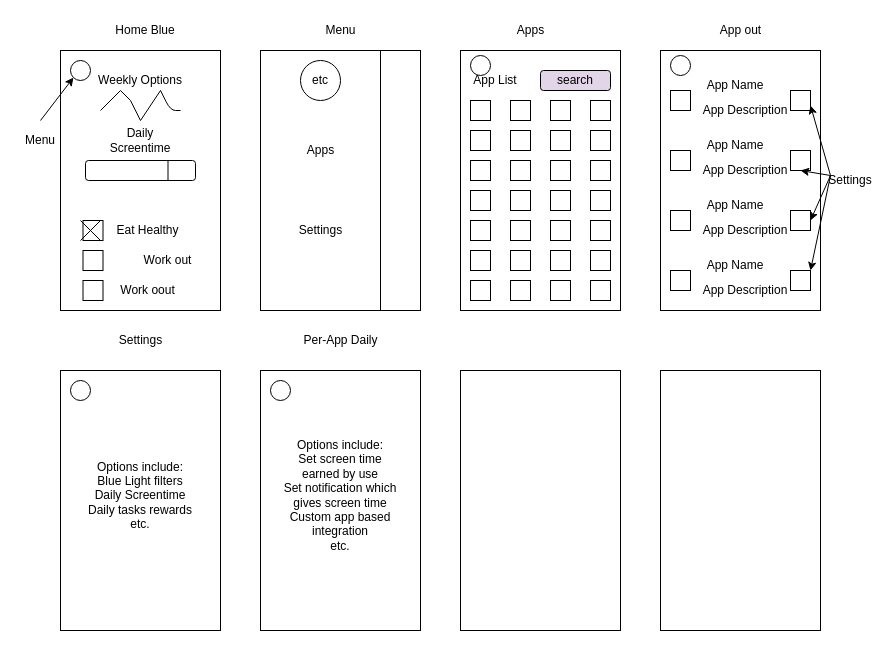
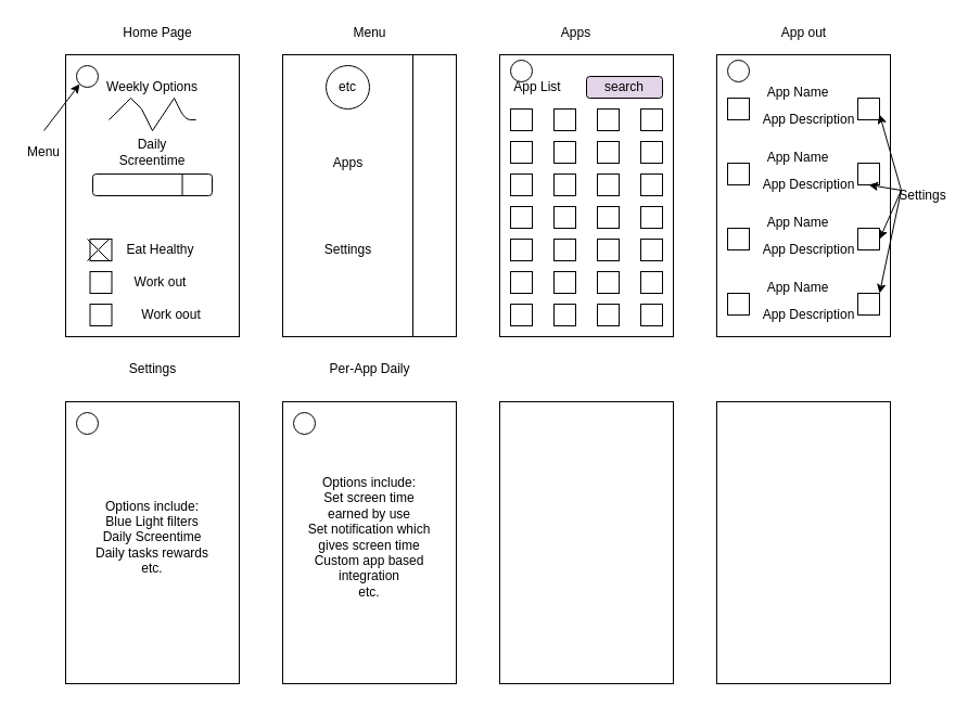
  <mxCell id="0" />
  <mxCell id="1" parent="0" />
  <mxCell id="2" value="" style="rounded=0;whiteSpace=wrap;html=1;" parent="1" vertex="1"><mxGeometry x="60" y="50" width="160" height="260" as="geometry" /></mxCell>
  <mxCell id="3" value="" style="rounded=0;whiteSpace=wrap;html=1;" parent="1" vertex="1"><mxGeometry x="260" y="50" width="160" height="260" as="geometry" /></mxCell>
  <mxCell id="4" value="" style="rounded=0;whiteSpace=wrap;html=1;" parent="1" vertex="1"><mxGeometry x="460" y="50" width="160" height="260" as="geometry" /></mxCell>
  <mxCell id="5" value="" style="rounded=0;whiteSpace=wrap;html=1;" parent="1" vertex="1"><mxGeometry x="660" y="50" width="160" height="260" as="geometry" /></mxCell>
  <mxCell id="6" value="" style="rounded=0;whiteSpace=wrap;html=1;" parent="1" vertex="1"><mxGeometry x="60" y="370" width="160" height="260" as="geometry" /></mxCell>
  <mxCell id="7" value="" style="rounded=0;whiteSpace=wrap;html=1;" parent="1" vertex="1"><mxGeometry x="460" y="370" width="160" height="260" as="geometry" /></mxCell>
  <mxCell id="8" value="" style="rounded=0;whiteSpace=wrap;html=1;" parent="1" vertex="1"><mxGeometry x="660" y="370" width="160" height="260" as="geometry" /></mxCell>
  <mxCell id="9" value="" style="endArrow=none;html=1;" parent="1" edge="1"><mxGeometry width="50" height="50" relative="1" as="geometry"><mxPoint x="100" y="110" as="sourcePoint" /><mxPoint x="120" y="90" as="targetPoint" /></mxGeometry></mxCell>
  <mxCell id="10" value="" style="endArrow=none;html=1;" parent="1" edge="1"><mxGeometry width="50" height="50" relative="1" as="geometry"><mxPoint x="120" y="90" as="sourcePoint" /><mxPoint x="130" y="100" as="targetPoint" /></mxGeometry></mxCell>
  <mxCell id="11" value="" style="endArrow=none;html=1;" parent="1" edge="1"><mxGeometry width="50" height="50" relative="1" as="geometry"><mxPoint x="130" y="100" as="sourcePoint" /><mxPoint x="140" y="120" as="targetPoint" /></mxGeometry></mxCell>
  <mxCell id="12" value="" style="endArrow=none;html=1;" parent="1" edge="1"><mxGeometry width="50" height="50" relative="1" as="geometry"><mxPoint x="160" y="90" as="sourcePoint" /><mxPoint x="140" y="120" as="targetPoint" /></mxGeometry></mxCell>
  <mxCell id="13" value="" style="endArrow=none;html=1;" parent="1" edge="1"><mxGeometry width="50" height="50" relative="1" as="geometry"><mxPoint x="180" y="110" as="sourcePoint" /><mxPoint x="160" y="90" as="targetPoint" /><Array as="points"><mxPoint x="170" y="110" /></Array></mxGeometry></mxCell>
  <mxCell id="14" value="Weekly Options" style="text;html=1;strokeColor=none;fillColor=none;align=center;verticalAlign=middle;whiteSpace=wrap;rounded=0;" parent="1" vertex="1"><mxGeometry x="85" y="70" width="110" height="20" as="geometry" /></mxCell>
  <mxCell id="15" value="" style="rounded=1;whiteSpace=wrap;html=1;" parent="1" vertex="1"><mxGeometry x="85" y="160" width="110" height="20" as="geometry" /></mxCell>
  <mxCell id="16" value="" style="endArrow=none;html=1;exitX=0.75;exitY=0;exitDx=0;exitDy=0;entryX=0.75;entryY=1;entryDx=0;entryDy=0;" parent="1" source="15" target="15" edge="1"><mxGeometry width="50" height="50" relative="1" as="geometry"><mxPoint x="420" y="200" as="sourcePoint" /><mxPoint x="470" y="150" as="targetPoint" /></mxGeometry></mxCell>
  <mxCell id="17" value="Daily Screentime" style="text;html=1;strokeColor=none;fillColor=none;align=center;verticalAlign=middle;whiteSpace=wrap;rounded=0;" parent="1" vertex="1"><mxGeometry x="110" y="130" width="60" height="20" as="geometry" /></mxCell>
  <mxCell id="18" value="" style="whiteSpace=wrap;html=1;aspect=fixed;" parent="1" vertex="1"><mxGeometry x="82.5" y="220" width="20" height="20" as="geometry" /></mxCell>
  <mxCell id="19" value="" style="whiteSpace=wrap;html=1;aspect=fixed;" parent="1" vertex="1"><mxGeometry x="82.5" y="250" width="20" height="20" as="geometry" /></mxCell>
  <mxCell id="20" value="" style="whiteSpace=wrap;html=1;aspect=fixed;" parent="1" vertex="1"><mxGeometry x="82.5" y="280" width="20" height="20" as="geometry" /></mxCell>
  <mxCell id="21" value="Eat Healthy&lt;span style=&quot;color: rgba(0 , 0 , 0 , 0) ; font-family: monospace ; font-size: 0px&quot;&gt;%3CmxGraphModel%3E%3Croot%3E%3CmxCell%20id%3D%220%22%2F%3E%3CmxCell%20id%3D%221%22%20parent%3D%220%22%2F%3E%3CmxCell%20id%3D%222%22%20value%3D%22Daily%20Goals%22%20style%3D%22text%3Bhtml%3D1%3BstrokeColor%3Dnone%3BfillColor%3Dnone%3Balign%3Dcenter%3BverticalAlign%3Dmiddle%3BwhiteSpace%3Dwrap%3Brounded%3D0%3B%22%20vertex%3D%221%22%20parent%3D%221%22%3E%3CmxGeometry%20x%3D%2282.5%22%20y%3D%22180%22%20width%3D%2275%22%20height%3D%2220%22%20as%3D%22geometry%22%2F%3E%3C%2FmxCell%3E%3C%2Froot%3E%3C%2FmxGraphModel%3E&lt;/span&gt;" style="text;html=1;strokeColor=none;fillColor=none;align=center;verticalAlign=middle;whiteSpace=wrap;rounded=0;" parent="1" vertex="1"><mxGeometry x="110" y="220" width="75" height="20" as="geometry" /></mxCell>
- <mxCell id="22" value="Work out" style="text;html=1;strokeColor=none;fillColor=none;align=center;verticalAlign=middle;whiteSpace=wrap;rounded=0;" parent="1" vertex="1"><mxGeometry x="130" y="250" width="75" height="20" as="geometry" /></mxCell>
- <mxCell id="23" value="Work oout" style="text;html=1;strokeColor=none;fillColor=none;align=center;verticalAlign=middle;whiteSpace=wrap;rounded=0;" parent="1" vertex="1"><mxGeometry x="110" y="280" width="75" height="20" as="geometry" /></mxCell>
+ <mxCell id="22" value="Work out" style="text;html=1;strokeColor=none;fillColor=none;align=center;verticalAlign=middle;whiteSpace=wrap;rounded=0;" parent="1" vertex="1"><mxGeometry x="110" y="250" width="75" height="20" as="geometry" /></mxCell>
+ <mxCell id="23" value="Work oout" style="text;html=1;strokeColor=none;fillColor=none;align=center;verticalAlign=middle;whiteSpace=wrap;rounded=0;" parent="1" vertex="1"><mxGeometry x="120" y="280" width="75" height="20" as="geometry" /></mxCell>
  <mxCell id="24" value="" style="group" parent="1" vertex="1" connectable="0"><mxGeometry x="80" y="220" width="20" height="20" as="geometry" /></mxCell>
  <mxCell id="25" value="" style="endArrow=none;html=1;" parent="24" edge="1"><mxGeometry width="50" height="50" relative="1" as="geometry"><mxPoint x="20" y="20" as="sourcePoint" /><mxPoint as="targetPoint" /></mxGeometry></mxCell>
  <mxCell id="26" value="" style="endArrow=none;html=1;" parent="24" edge="1"><mxGeometry width="50" height="50" relative="1" as="geometry"><mxPoint y="20" as="sourcePoint" /><mxPoint x="20" as="targetPoint" /></mxGeometry></mxCell>
- <mxCell id="27" value="Home Blue" style="text;html=1;strokeColor=none;fillColor=none;align=center;verticalAlign=middle;whiteSpace=wrap;rounded=0;" parent="1" vertex="1"><mxGeometry x="80" y="20" width="130" height="20" as="geometry" /></mxCell>
+ <mxCell id="27" value="Home Page" style="text;html=1;strokeColor=none;fillColor=none;align=center;verticalAlign=middle;whiteSpace=wrap;rounded=0;" parent="1" vertex="1"><mxGeometry x="80" y="20" width="130" height="20" as="geometry" /></mxCell>
  <mxCell id="28" value="" style="ellipse;whiteSpace=wrap;html=1;aspect=fixed;" parent="1" vertex="1"><mxGeometry x="70" y="60" width="20" height="20" as="geometry" /></mxCell>
  <mxCell id="29" value="" style="endArrow=classic;html=1;entryX=0;entryY=1;entryDx=0;entryDy=0;" parent="1" target="28" edge="1"><mxGeometry width="50" height="50" relative="1" as="geometry"><mxPoint x="40" y="120" as="sourcePoint" /><mxPoint x="80" y="70" as="targetPoint" /></mxGeometry></mxCell>
  <mxCell id="30" value="Menu" style="text;html=1;strokeColor=none;fillColor=none;align=center;verticalAlign=middle;whiteSpace=wrap;rounded=0;" parent="1" vertex="1"><mxGeometry y="130" width="40" height="20" as="geometry" x="20" /></mxCell>
  <mxCell id="31" value="Menu" style="text;html=1;align=center;verticalAlign=middle;resizable=0;points=[];autosize=1;" parent="1" vertex="1"><mxGeometry x="315" y="20" width="50" height="20" as="geometry" /></mxCell>
  <mxCell id="32" value="" style="endArrow=none;html=1;exitX=0.75;exitY=1;exitDx=0;exitDy=0;entryX=0.75;entryY=0;entryDx=0;entryDy=0;" parent="1" source="3" target="3" edge="1"><mxGeometry width="50" height="50" relative="1" as="geometry"><mxPoint x="460" y="210" as="sourcePoint" /><mxPoint x="510" y="160" as="targetPoint" /></mxGeometry></mxCell>
  <mxCell id="33" value="etc" style="ellipse;whiteSpace=wrap;html=1;" parent="1" vertex="1"><mxGeometry x="300" y="60" width="40" height="40" as="geometry" /></mxCell>
  <mxCell id="34" value="Settings" style="text;html=1;align=center;verticalAlign=middle;resizable=0;points=[];autosize=1;" parent="1" vertex="1"><mxGeometry x="290" y="220" width="60" height="20" as="geometry" /></mxCell>
  <mxCell id="35" value="Apps" style="text;html=1;align=center;verticalAlign=middle;resizable=0;points=[];autosize=1;" parent="1" vertex="1"><mxGeometry x="300" y="140" width="40" height="20" as="geometry" /></mxCell>
  <mxCell id="36" value="Apps" style="text;html=1;align=center;verticalAlign=middle;resizable=0;points=[];autosize=1;" parent="1" vertex="1"><mxGeometry x="510" y="20" width="40" height="20" as="geometry" /></mxCell>
  <mxCell id="37" value="" style="rounded=0;whiteSpace=wrap;html=1;" parent="1" vertex="1"><mxGeometry x="470" y="100" width="20" height="20" as="geometry" /></mxCell>
  <mxCell id="38" value="" style="rounded=0;whiteSpace=wrap;html=1;" parent="1" vertex="1"><mxGeometry x="510" y="100" width="20" height="20" as="geometry" /></mxCell>
  <mxCell id="39" value="" style="rounded=0;whiteSpace=wrap;html=1;" parent="1" vertex="1"><mxGeometry x="550" y="100" width="20" height="20" as="geometry" /></mxCell>
  <mxCell id="40" value="" style="rounded=0;whiteSpace=wrap;html=1;" parent="1" vertex="1"><mxGeometry x="590" y="100" width="20" height="20" as="geometry" /></mxCell>
  <mxCell id="41" value="" style="rounded=0;whiteSpace=wrap;html=1;" parent="1" vertex="1"><mxGeometry x="470" y="130" width="20" height="20" as="geometry" /></mxCell>
  <mxCell id="42" value="" style="rounded=0;whiteSpace=wrap;html=1;" parent="1" vertex="1"><mxGeometry x="510" y="130" width="20" height="20" as="geometry" /></mxCell>
  <mxCell id="43" value="" style="rounded=0;whiteSpace=wrap;html=1;" parent="1" vertex="1"><mxGeometry x="550" y="130" width="20" height="20" as="geometry" /></mxCell>
  <mxCell id="44" value="" style="rounded=0;whiteSpace=wrap;html=1;" parent="1" vertex="1"><mxGeometry x="590" y="130" width="20" height="20" as="geometry" /></mxCell>
  <mxCell id="45" value="" style="rounded=0;whiteSpace=wrap;html=1;" parent="1" vertex="1"><mxGeometry x="470" y="160" width="20" height="20" as="geometry" /></mxCell>
  <mxCell id="46" value="" style="rounded=0;whiteSpace=wrap;html=1;" parent="1" vertex="1"><mxGeometry x="510" y="160" width="20" height="20" as="geometry" /></mxCell>
  <mxCell id="47" value="" style="rounded=0;whiteSpace=wrap;html=1;" parent="1" vertex="1"><mxGeometry x="550" y="160" width="20" height="20" as="geometry" /></mxCell>
  <mxCell id="48" value="" style="rounded=0;whiteSpace=wrap;html=1;" parent="1" vertex="1"><mxGeometry x="590" y="160" width="20" height="20" as="geometry" /></mxCell>
  <mxCell id="49" value="" style="rounded=0;whiteSpace=wrap;html=1;" parent="1" vertex="1"><mxGeometry x="470" y="190" width="20" height="20" as="geometry" /></mxCell>
  <mxCell id="50" value="" style="rounded=0;whiteSpace=wrap;html=1;" parent="1" vertex="1"><mxGeometry x="510" y="190" width="20" height="20" as="geometry" /></mxCell>
  <mxCell id="51" value="" style="rounded=0;whiteSpace=wrap;html=1;" parent="1" vertex="1"><mxGeometry x="550" y="190" width="20" height="20" as="geometry" /></mxCell>
  <mxCell id="52" value="" style="rounded=0;whiteSpace=wrap;html=1;" parent="1" vertex="1"><mxGeometry x="590" y="190" width="20" height="20" as="geometry" /></mxCell>
  <mxCell id="53" value="" style="rounded=0;whiteSpace=wrap;html=1;" parent="1" vertex="1"><mxGeometry x="470" y="220" width="20" height="20" as="geometry" /></mxCell>
  <mxCell id="54" value="" style="rounded=0;whiteSpace=wrap;html=1;" parent="1" vertex="1"><mxGeometry x="510" y="220" width="20" height="20" as="geometry" /></mxCell>
  <mxCell id="55" value="" style="rounded=0;whiteSpace=wrap;html=1;" parent="1" vertex="1"><mxGeometry x="550" y="220" width="20" height="20" as="geometry" /></mxCell>
  <mxCell id="56" value="" style="rounded=0;whiteSpace=wrap;html=1;" parent="1" vertex="1"><mxGeometry x="590" y="220" width="20" height="20" as="geometry" /></mxCell>
  <mxCell id="57" value="" style="rounded=0;whiteSpace=wrap;html=1;" parent="1" vertex="1"><mxGeometry x="470" y="250" width="20" height="20" as="geometry" /></mxCell>
  <mxCell id="58" value="" style="rounded=0;whiteSpace=wrap;html=1;" parent="1" vertex="1"><mxGeometry x="510" y="250" width="20" height="20" as="geometry" /></mxCell>
  <mxCell id="59" value="" style="rounded=0;whiteSpace=wrap;html=1;" parent="1" vertex="1"><mxGeometry x="550" y="250" width="20" height="20" as="geometry" /></mxCell>
  <mxCell id="60" value="" style="rounded=0;whiteSpace=wrap;html=1;" parent="1" vertex="1"><mxGeometry x="590" y="250" width="20" height="20" as="geometry" /></mxCell>
  <mxCell id="61" value="" style="rounded=0;whiteSpace=wrap;html=1;" parent="1" vertex="1"><mxGeometry x="470" y="280" width="20" height="20" as="geometry" /></mxCell>
  <mxCell id="62" value="" style="rounded=0;whiteSpace=wrap;html=1;" parent="1" vertex="1"><mxGeometry x="510" y="280" width="20" height="20" as="geometry" /></mxCell>
  <mxCell id="63" value="" style="rounded=0;whiteSpace=wrap;html=1;" parent="1" vertex="1"><mxGeometry x="550" y="280" width="20" height="20" as="geometry" /></mxCell>
  <mxCell id="64" value="" style="rounded=0;whiteSpace=wrap;html=1;" parent="1" vertex="1"><mxGeometry x="590" y="280" width="20" height="20" as="geometry" /></mxCell>
  <mxCell id="65" value="App List" style="text;html=1;strokeColor=none;fillColor=none;align=center;verticalAlign=middle;whiteSpace=wrap;rounded=0;" parent="1" vertex="1"><mxGeometry x="470" y="70" width="50" height="20" as="geometry" /></mxCell>
  <mxCell id="66" value="search" style="rounded=1;whiteSpace=wrap;html=1;fillColor=#e1d5e7;" parent="1" vertex="1"><mxGeometry x="540" y="70" width="70" height="20" as="geometry" /></mxCell>
  <mxCell id="67" value="App out" style="text;html=1;align=center;verticalAlign=middle;resizable=0;points=[];autosize=1;" parent="1" vertex="1"><mxGeometry x="700" y="20" width="80" height="20" as="geometry" /></mxCell>
  <mxCell id="68" value="" style="rounded=0;whiteSpace=wrap;html=1;" parent="1" vertex="1"><mxGeometry x="470" y="100" width="20" height="20" as="geometry" /></mxCell>
  <mxCell id="69" value="" style="rounded=0;whiteSpace=wrap;html=1;" parent="1" vertex="1"><mxGeometry x="470" y="280" width="20" height="20" as="geometry" /></mxCell>
  <mxCell id="70" value="" style="rounded=0;whiteSpace=wrap;html=1;" parent="1" vertex="1"><mxGeometry x="470" y="250" width="20" height="20" as="geometry" /></mxCell>
  <mxCell id="71" value="" style="rounded=0;whiteSpace=wrap;html=1;" parent="1" vertex="1"><mxGeometry x="670" y="210" width="20" height="20" as="geometry" /></mxCell>
  <mxCell id="72" value="" style="rounded=0;whiteSpace=wrap;html=1;" parent="1" vertex="1"><mxGeometry x="670" y="90" width="20" height="20" as="geometry" /></mxCell>
  <mxCell id="73" value="" style="rounded=0;whiteSpace=wrap;html=1;" parent="1" vertex="1"><mxGeometry x="670" y="270" width="20" height="20" as="geometry" /></mxCell>
  <mxCell id="74" value="" style="rounded=0;whiteSpace=wrap;html=1;" parent="1" vertex="1"><mxGeometry x="670" y="150" width="20" height="20" as="geometry" /></mxCell>
  <mxCell id="75" value="App Name" style="text;html=1;strokeColor=none;fillColor=none;align=center;verticalAlign=middle;whiteSpace=wrap;rounded=0;" parent="1" vertex="1"><mxGeometry x="700" y="75" width="70" height="20" as="geometry" /></mxCell>
  <mxCell id="76" value="App Description" style="text;html=1;strokeColor=none;fillColor=none;align=center;verticalAlign=middle;whiteSpace=wrap;rounded=0;" parent="1" vertex="1"><mxGeometry x="700" y="95" width="90" height="30" as="geometry" /></mxCell>
  <mxCell id="77" value="App Name" style="text;html=1;strokeColor=none;fillColor=none;align=center;verticalAlign=middle;whiteSpace=wrap;rounded=0;" parent="1" vertex="1"><mxGeometry x="700" y="135" width="70" height="20" as="geometry" /></mxCell>
  <mxCell id="78" value="App Description" style="text;html=1;strokeColor=none;fillColor=none;align=center;verticalAlign=middle;whiteSpace=wrap;rounded=0;" parent="1" vertex="1"><mxGeometry x="700" y="155" width="90" height="30" as="geometry" /></mxCell>
  <mxCell id="79" value="App Name" style="text;html=1;strokeColor=none;fillColor=none;align=center;verticalAlign=middle;whiteSpace=wrap;rounded=0;" parent="1" vertex="1"><mxGeometry x="700" y="195" width="70" height="20" as="geometry" /></mxCell>
  <mxCell id="80" value="App Description" style="text;html=1;strokeColor=none;fillColor=none;align=center;verticalAlign=middle;whiteSpace=wrap;rounded=0;" parent="1" vertex="1"><mxGeometry x="700" y="215" width="90" height="30" as="geometry" /></mxCell>
  <mxCell id="81" value="App Name" style="text;html=1;strokeColor=none;fillColor=none;align=center;verticalAlign=middle;whiteSpace=wrap;rounded=0;" parent="1" vertex="1"><mxGeometry x="700" y="255" width="70" height="20" as="geometry" /></mxCell>
  <mxCell id="82" value="App Description" style="text;html=1;strokeColor=none;fillColor=none;align=center;verticalAlign=middle;whiteSpace=wrap;rounded=0;" parent="1" vertex="1"><mxGeometry x="700" y="275" width="90" height="30" as="geometry" /></mxCell>
  <mxCell id="83" value="Settings" style="text;html=1;align=center;verticalAlign=middle;resizable=0;points=[];autosize=1;" parent="1" vertex="1"><mxGeometry x="110" y="330" width="60" height="20" as="geometry" /></mxCell>
  <mxCell id="84" value="Options include:&lt;br&gt;Blue Light filters&lt;br&gt;Daily Screentime&lt;br&gt;Daily tasks rewards&lt;br&gt;etc." style="text;html=1;strokeColor=none;fillColor=none;align=center;verticalAlign=middle;whiteSpace=wrap;rounded=0;" parent="1" vertex="1"><mxGeometry x="80" y="390" width="120" height="210" as="geometry" /></mxCell>
  <mxCell id="85" value="" style="ellipse;whiteSpace=wrap;html=1;aspect=fixed;" parent="1" vertex="1"><mxGeometry x="470" y="55" width="20" height="20" as="geometry" /></mxCell>
  <mxCell id="86" value="" style="ellipse;whiteSpace=wrap;html=1;aspect=fixed;" parent="1" vertex="1"><mxGeometry x="670" y="55" width="20" height="20" as="geometry" /></mxCell>
  <mxCell id="87" value="" style="ellipse;whiteSpace=wrap;html=1;aspect=fixed;" parent="1" vertex="1"><mxGeometry x="70" y="380" width="20" height="20" as="geometry" /></mxCell>
  <mxCell id="88" value="" style="rounded=0;whiteSpace=wrap;html=1;" vertex="1" parent="1"><mxGeometry x="260" y="370" width="160" height="260" as="geometry" /></mxCell>
  <mxCell id="89" value="Per-App Daily" style="text;html=1;align=center;verticalAlign=middle;resizable=0;points=[];autosize=1;" vertex="1" parent="1"><mxGeometry x="285" y="330" width="110" height="20" as="geometry" /></mxCell>
  <mxCell id="90" value="Options include:&lt;br&gt;Set screen time earned by use&lt;br&gt;Set notification which gives screen time&lt;br&gt;Custom app based integration&lt;br&gt;etc." style="text;html=1;strokeColor=none;fillColor=none;align=center;verticalAlign=middle;whiteSpace=wrap;rounded=0;" vertex="1" parent="1"><mxGeometry x="280" y="390" width="120" height="210" as="geometry" /></mxCell>
  <mxCell id="91" value="" style="ellipse;whiteSpace=wrap;html=1;aspect=fixed;" vertex="1" parent="1"><mxGeometry x="270" y="380" width="20" height="20" as="geometry" /></mxCell>
  <mxCell id="92" value="" style="rounded=0;whiteSpace=wrap;html=1;" vertex="1" parent="1"><mxGeometry x="790" y="210" width="20" height="20" as="geometry" /></mxCell>
  <mxCell id="93" value="" style="rounded=0;whiteSpace=wrap;html=1;" vertex="1" parent="1"><mxGeometry x="790" y="90" width="20" height="20" as="geometry" /></mxCell>
  <mxCell id="94" value="" style="rounded=0;whiteSpace=wrap;html=1;" vertex="1" parent="1"><mxGeometry x="790" y="270" width="20" height="20" as="geometry" /></mxCell>
  <mxCell id="95" value="" style="rounded=0;whiteSpace=wrap;html=1;" vertex="1" parent="1"><mxGeometry x="790" y="150" width="20" height="20" as="geometry" /></mxCell>
  <mxCell id="96" value="Settings" style="text;html=1;strokeColor=none;fillColor=none;align=center;verticalAlign=middle;whiteSpace=wrap;rounded=0;" vertex="1" parent="1"><mxGeometry x="830" y="170" width="40" height="20" as="geometry" /></mxCell>
  <mxCell id="97" value="" style="endArrow=classic;html=1;exitX=0;exitY=0.25;exitDx=0;exitDy=0;entryX=1;entryY=0.75;entryDx=0;entryDy=0;" edge="1" parent="1" source="96" target="93"><mxGeometry width="50" height="50" relative="1" as="geometry"><mxPoint x="420" y="400" as="sourcePoint" /><mxPoint x="470" y="350" as="targetPoint" /></mxGeometry></mxCell>
  <mxCell id="98" value="" style="endArrow=classic;html=1;entryX=0.5;entryY=1;entryDx=0;entryDy=0;exitX=0;exitY=0.25;exitDx=0;exitDy=0;" edge="1" parent="1" source="96" target="95"><mxGeometry width="50" height="50" relative="1" as="geometry"><mxPoint x="840" y="330" as="sourcePoint" /><mxPoint x="820" y="115" as="targetPoint" /></mxGeometry></mxCell>
  <mxCell id="99" value="" style="endArrow=classic;html=1;exitX=0;exitY=0.25;exitDx=0;exitDy=0;entryX=1;entryY=0.5;entryDx=0;entryDy=0;" edge="1" parent="1" source="96" target="92"><mxGeometry width="50" height="50" relative="1" as="geometry"><mxPoint x="840" y="185" as="sourcePoint" /><mxPoint x="820" y="115" as="targetPoint" /></mxGeometry></mxCell>
  <mxCell id="100" value="" style="endArrow=classic;html=1;exitX=0;exitY=0.25;exitDx=0;exitDy=0;entryX=1;entryY=0;entryDx=0;entryDy=0;" edge="1" parent="1" source="96" target="94"><mxGeometry width="50" height="50" relative="1" as="geometry"><mxPoint x="840" y="185" as="sourcePoint" /><mxPoint x="820" y="230" as="targetPoint" /></mxGeometry></mxCell>
